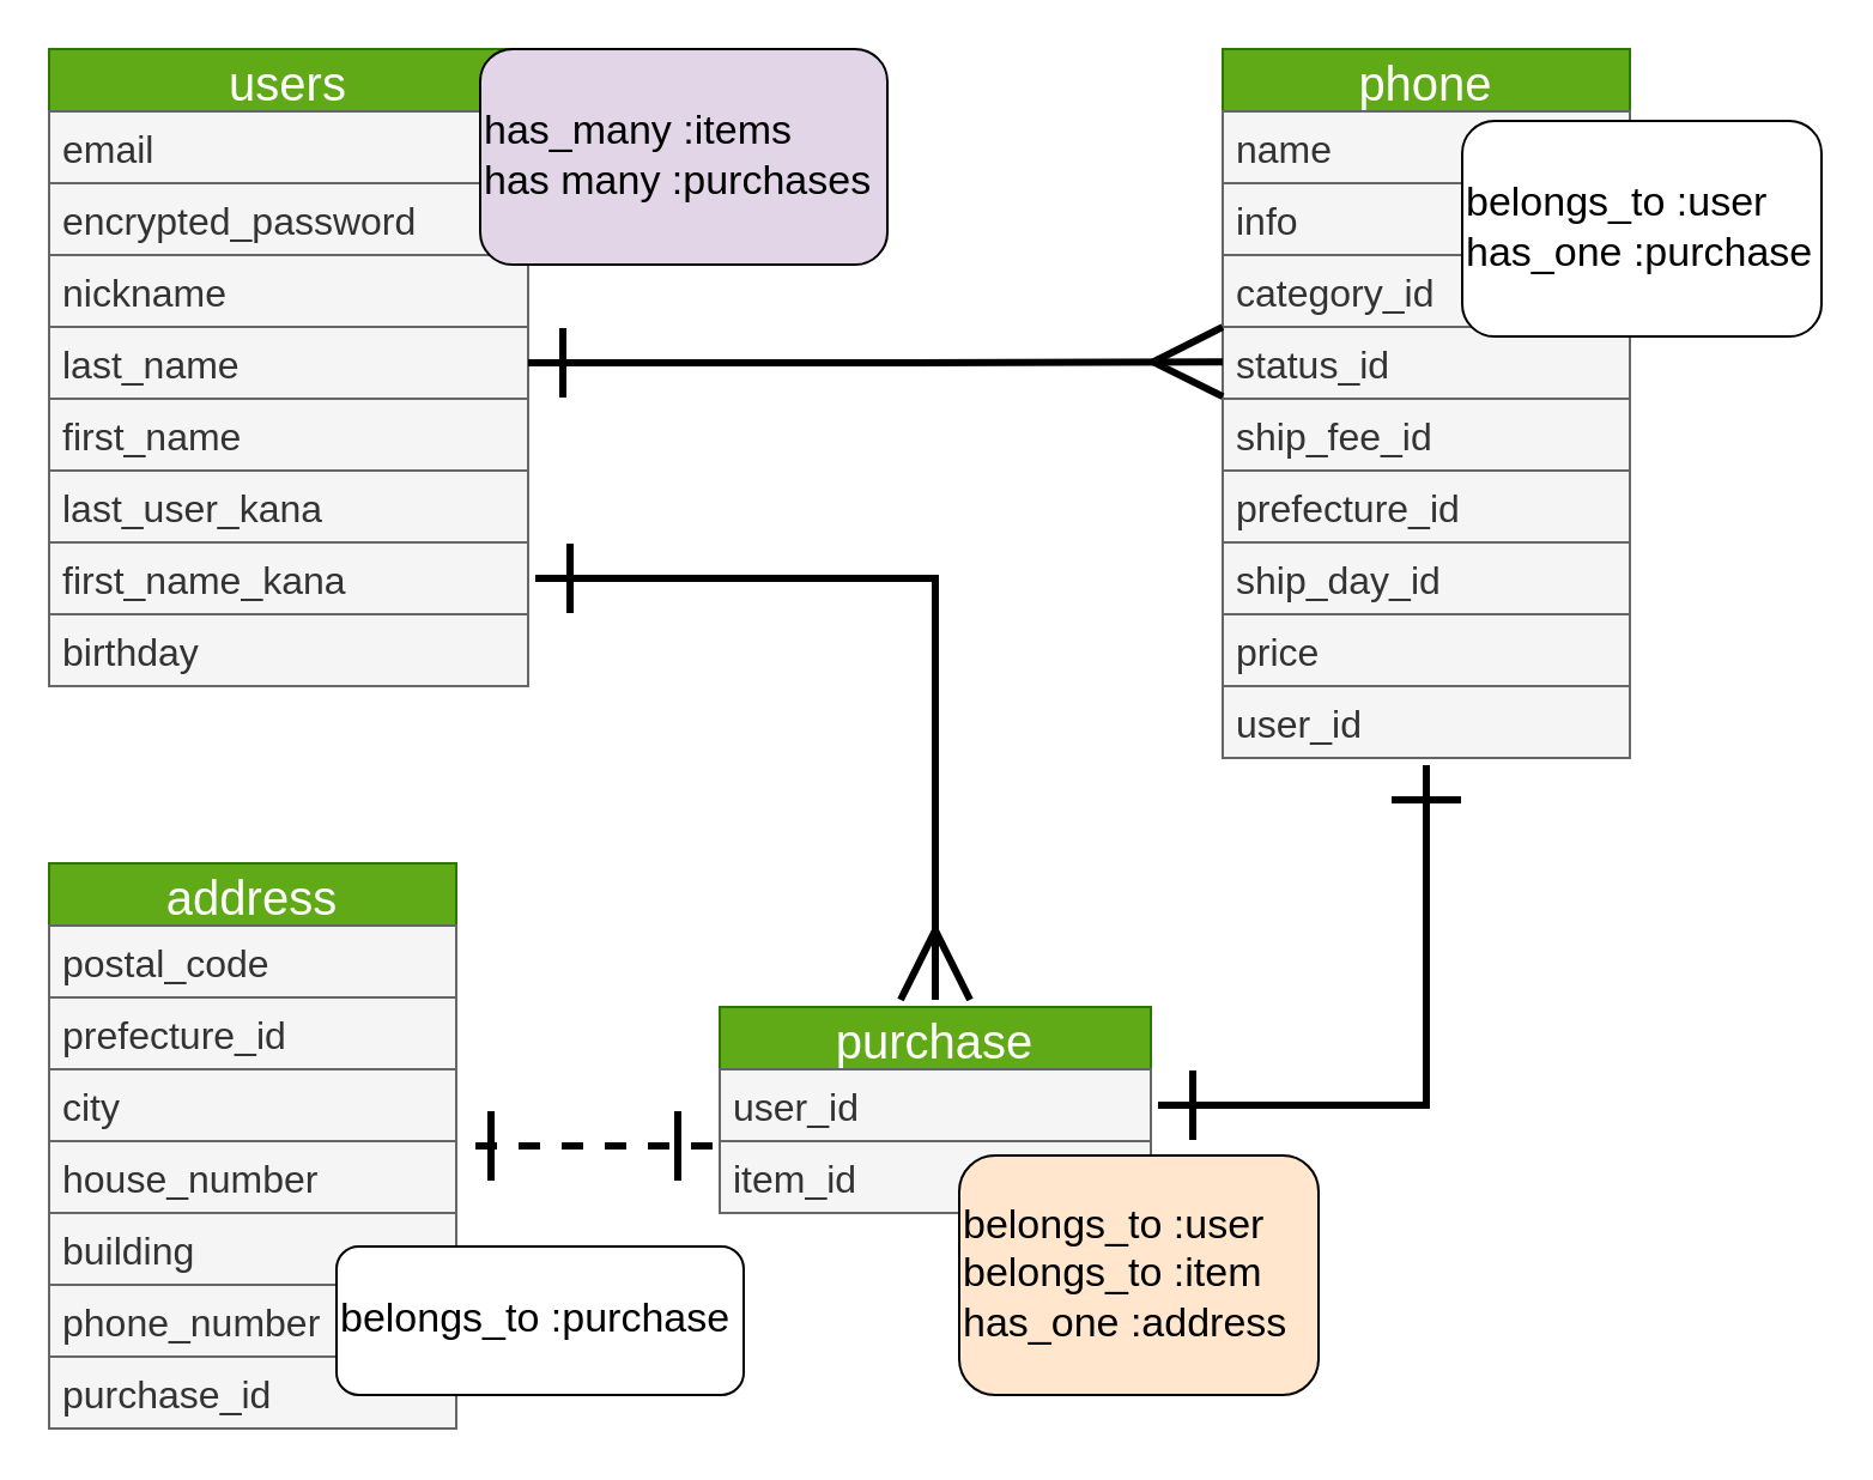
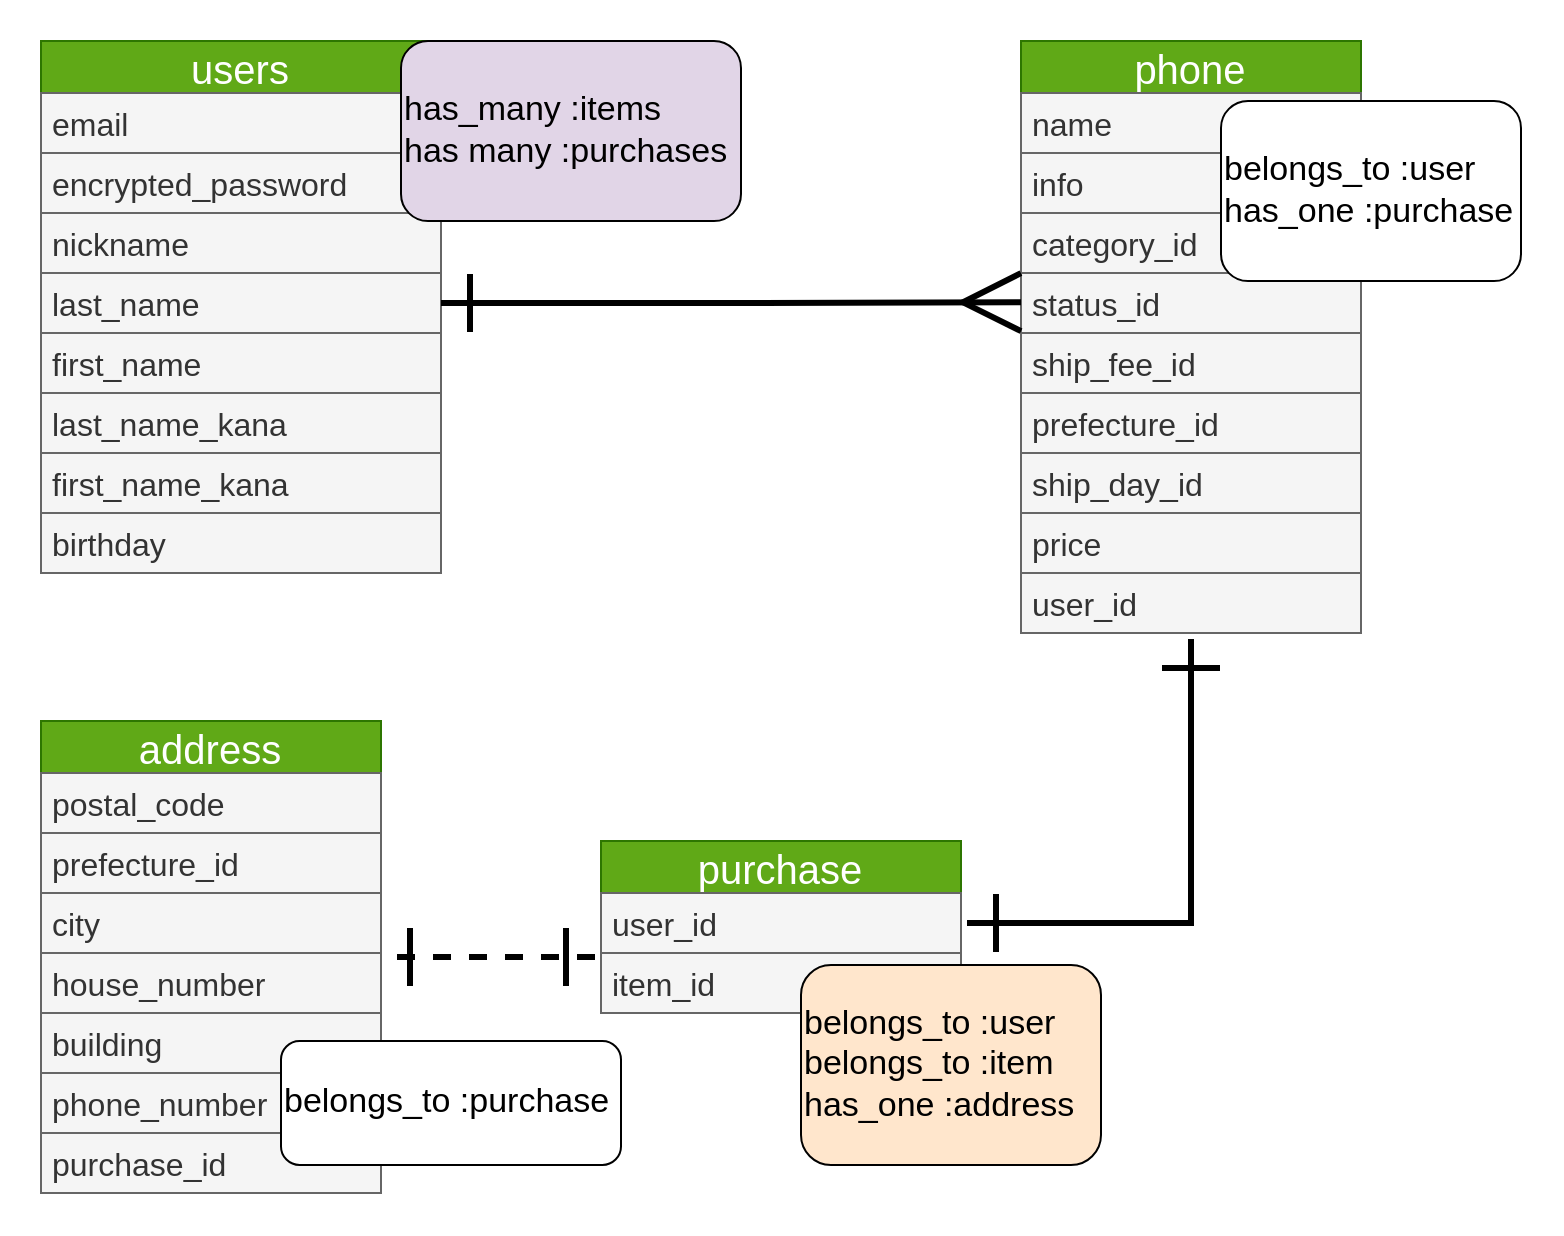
  <mxCell id="0" />
  <mxCell id="1" parent="0" />
  <mxCell id="2" style="edgeStyle=orthogonalEdgeStyle;rounded=0;orthogonalLoop=1;jettySize=auto;html=1;entryX=1;entryY=0.5;entryDx=0;entryDy=0;startArrow=ERone;startFill=0;endArrow=ERone;endFill=0;strokeWidth=3;endSize=25;startSize=25;targetPerimeterSpacing=3;sourcePerimeterSpacing=3;dashed=1;" edge="1" parent="1" source="3" target="27"><mxGeometry relative="1" as="geometry"><Array as="points"><mxPoint x="260" y="478" /><mxPoint x="260" y="478" /></Array></mxGeometry></mxCell>
  <mxCell id="3" value="purchase" style="swimlane;fontStyle=0;childLayout=stackLayout;horizontal=1;startSize=26;horizontalStack=0;resizeParent=1;resizeParentMax=0;resizeLast=0;collapsible=1;marginBottom=0;align=center;fontSize=20;fillColor=#60a917;strokeColor=#2D7600;fontColor=#ffffff;labelBackgroundColor=none;" parent="1" vertex="1"><mxGeometry x="300" y="420" width="180" height="86" as="geometry" /></mxCell>
  <mxCell id="4" value="user_id" style="text;spacingLeft=4;spacingRight=4;overflow=hidden;rotatable=0;points=[[0,0.5],[1,0.5]];portConstraint=eastwest;fontSize=16;labelBackgroundColor=none;fillColor=#f5f5f5;strokeColor=#666666;fontColor=#333333;" parent="3" vertex="1"><mxGeometry y="26" width="180" height="30" as="geometry" /></mxCell>
  <mxCell id="5" value="item_id" style="text;spacingLeft=4;spacingRight=4;overflow=hidden;rotatable=0;points=[[0,0.5],[1,0.5]];portConstraint=eastwest;fontSize=16;labelBackgroundColor=none;fillColor=#f5f5f5;strokeColor=#666666;fontColor=#333333;" parent="3" vertex="1"><mxGeometry y="56" width="180" height="30" as="geometry" /></mxCell>
  <mxCell id="6" value="phone" style="swimlane;fontStyle=0;childLayout=stackLayout;horizontal=1;startSize=26;horizontalStack=0;resizeParent=1;resizeParentMax=0;resizeLast=0;collapsible=1;marginBottom=0;align=center;fontSize=20;fillColor=#60a917;strokeColor=#2D7600;fontColor=#ffffff;" parent="1" vertex="1"><mxGeometry x="510" width="170" height="296" as="geometry" y="20" /></mxCell>
  <mxCell id="7" value="name" style="text;strokeColor=#666666;fillColor=#f5f5f5;spacingLeft=4;spacingRight=4;overflow=hidden;rotatable=0;points=[[0,0.5],[1,0.5]];portConstraint=eastwest;fontSize=16;fontColor=#333333;" parent="6" vertex="1"><mxGeometry y="26" width="170" height="30" as="geometry" /></mxCell>
  <mxCell id="8" value="info" style="text;strokeColor=#666666;fillColor=#f5f5f5;spacingLeft=4;spacingRight=4;overflow=hidden;rotatable=0;points=[[0,0.5],[1,0.5]];portConstraint=eastwest;fontSize=16;fontColor=#333333;" parent="6" vertex="1"><mxGeometry y="56" width="170" height="30" as="geometry" /></mxCell>
  <mxCell id="9" value="category_id" style="text;strokeColor=#666666;fillColor=#f5f5f5;spacingLeft=4;spacingRight=4;overflow=hidden;rotatable=0;points=[[0,0.5],[1,0.5]];portConstraint=eastwest;fontSize=16;fontColor=#333333;" parent="6" vertex="1"><mxGeometry y="86" width="170" height="30" as="geometry" /></mxCell>
  <mxCell id="10" value="status_id" style="text;strokeColor=#666666;fillColor=#f5f5f5;spacingLeft=4;spacingRight=4;overflow=hidden;rotatable=0;points=[[0,0.5],[1,0.5]];portConstraint=eastwest;fontSize=16;fontColor=#333333;" parent="6" vertex="1"><mxGeometry y="116" width="170" height="30" as="geometry" /></mxCell>
  <mxCell id="11" value="ship_fee_id" style="text;strokeColor=#666666;fillColor=#f5f5f5;spacingLeft=4;spacingRight=4;overflow=hidden;rotatable=0;points=[[0,0.5],[1,0.5]];portConstraint=eastwest;fontSize=16;fontColor=#333333;" parent="6" vertex="1"><mxGeometry y="146" width="170" height="30" as="geometry" /></mxCell>
  <mxCell id="12" value="prefecture_id" style="text;strokeColor=#666666;fillColor=#f5f5f5;spacingLeft=4;spacingRight=4;overflow=hidden;rotatable=0;points=[[0,0.5],[1,0.5]];portConstraint=eastwest;fontSize=16;fontColor=#333333;" parent="6" vertex="1"><mxGeometry y="176" width="170" height="30" as="geometry" /></mxCell>
  <mxCell id="13" value="ship_day_id" style="text;strokeColor=#666666;fillColor=#f5f5f5;spacingLeft=4;spacingRight=4;overflow=hidden;rotatable=0;points=[[0,0.5],[1,0.5]];portConstraint=eastwest;fontSize=16;fontColor=#333333;" parent="6" vertex="1"><mxGeometry y="206" width="170" height="30" as="geometry" /></mxCell>
  <mxCell id="14" value="price" style="text;strokeColor=#666666;fillColor=#f5f5f5;spacingLeft=4;spacingRight=4;overflow=hidden;rotatable=0;points=[[0,0.5],[1,0.5]];portConstraint=eastwest;fontSize=16;fontColor=#333333;" parent="6" vertex="1"><mxGeometry y="236" width="170" height="30" as="geometry" /></mxCell>
  <mxCell id="15" value="user_id" style="text;strokeColor=#666666;fillColor=#f5f5f5;spacingLeft=4;spacingRight=4;overflow=hidden;rotatable=0;points=[[0,0.5],[1,0.5]];portConstraint=eastwest;fontSize=16;fontColor=#333333;" parent="6" vertex="1"><mxGeometry y="266" width="170" height="30" as="geometry" /></mxCell>
  <mxCell id="16" value="users" style="swimlane;fontStyle=0;childLayout=stackLayout;horizontal=1;startSize=26;horizontalStack=0;resizeParent=1;resizeParentMax=0;resizeLast=0;collapsible=1;marginBottom=0;align=center;fontSize=20;fillColor=#60a917;strokeColor=#2D7600;fontColor=#ffffff;" parent="1" vertex="1"><mxGeometry x="20" width="200" height="266" as="geometry" y="20" /></mxCell>
  <mxCell id="17" value="email" style="text;strokeColor=#666666;fillColor=#f5f5f5;spacingLeft=4;spacingRight=4;overflow=hidden;rotatable=0;points=[[0,0.5],[1,0.5]];portConstraint=eastwest;fontSize=16;fontColor=#333333;" parent="16" vertex="1"><mxGeometry y="26" width="200" height="30" as="geometry" /></mxCell>
  <mxCell id="18" value="encrypted_password" style="text;strokeColor=#666666;fillColor=#f5f5f5;spacingLeft=4;spacingRight=4;overflow=hidden;rotatable=0;points=[[0,0.5],[1,0.5]];portConstraint=eastwest;fontSize=16;fontColor=#333333;" parent="16" vertex="1"><mxGeometry y="56" width="200" height="30" as="geometry" /></mxCell>
  <mxCell id="19" value="nickname" style="text;strokeColor=#666666;fillColor=#f5f5f5;spacingLeft=4;spacingRight=4;overflow=hidden;rotatable=0;points=[[0,0.5],[1,0.5]];portConstraint=eastwest;fontSize=16;fontColor=#333333;" parent="16" vertex="1"><mxGeometry y="86" width="200" height="30" as="geometry" /></mxCell>
  <mxCell id="20" value="last_name" style="text;strokeColor=#666666;fillColor=#f5f5f5;spacingLeft=4;spacingRight=4;overflow=hidden;rotatable=0;points=[[0,0.5],[1,0.5]];portConstraint=eastwest;fontSize=16;fontColor=#333333;" parent="16" vertex="1"><mxGeometry y="116" width="200" height="30" as="geometry" /></mxCell>
  <mxCell id="21" value="first_name" style="text;strokeColor=#666666;fillColor=#f5f5f5;spacingLeft=4;spacingRight=4;overflow=hidden;rotatable=0;points=[[0,0.5],[1,0.5]];portConstraint=eastwest;fontSize=16;fontColor=#333333;" parent="16" vertex="1"><mxGeometry y="146" width="200" height="30" as="geometry" /></mxCell>
- <mxCell id="22" value="last_user_kana" style="text;strokeColor=#666666;fillColor=#f5f5f5;spacingLeft=4;spacingRight=4;overflow=hidden;rotatable=0;points=[[0,0.5],[1,0.5]];portConstraint=eastwest;fontSize=16;fontColor=#333333;" parent="16" vertex="1"><mxGeometry y="176" width="200" height="30" as="geometry" /></mxCell>
+ <mxCell id="22" value="last_name_kana" style="text;strokeColor=#666666;fillColor=#f5f5f5;spacingLeft=4;spacingRight=4;overflow=hidden;rotatable=0;points=[[0,0.5],[1,0.5]];portConstraint=eastwest;fontSize=16;fontColor=#333333;" parent="16" vertex="1"><mxGeometry y="176" width="200" height="30" as="geometry" /></mxCell>
  <mxCell id="23" value="first_name_kana" style="text;strokeColor=#666666;fillColor=#f5f5f5;spacingLeft=4;spacingRight=4;overflow=hidden;rotatable=0;points=[[0,0.5],[1,0.5]];portConstraint=eastwest;fontSize=16;fontColor=#333333;" parent="16" vertex="1"><mxGeometry y="206" width="200" height="30" as="geometry" /></mxCell>
  <mxCell id="24" value="birthday" style="text;strokeColor=#666666;fillColor=#f5f5f5;spacingLeft=4;spacingRight=4;overflow=hidden;rotatable=0;points=[[0,0.5],[1,0.5]];portConstraint=eastwest;fontSize=16;fontColor=#333333;" parent="16" vertex="1"><mxGeometry y="236" width="200" height="30" as="geometry" /></mxCell>
  <mxCell id="25" value="has_many :items&lt;br style=&quot;font-size: 17px&quot;&gt;has many :purchases" style="rounded=1;whiteSpace=wrap;html=1;align=left;fontSize=17;fillColor=#e1d5e7;" parent="1" vertex="1"><mxGeometry x="200" width="170" height="90" as="geometry" y="20" /></mxCell>
  <mxCell id="26" value="belongs_to :user&lt;br style=&quot;font-size: 17px&quot;&gt;belongs_to :item&lt;br&gt;has_one :address" style="rounded=1;whiteSpace=wrap;html=1;align=left;fontSize=17;fillColor=#ffe6cc;" parent="1" vertex="1"><mxGeometry x="400" y="482" width="150" height="100" as="geometry" /></mxCell>
  <mxCell id="27" value="address" style="swimlane;fontStyle=0;childLayout=stackLayout;horizontal=1;startSize=26;horizontalStack=0;resizeParent=1;resizeParentMax=0;resizeLast=0;collapsible=1;marginBottom=0;align=center;fontSize=20;fillColor=#60a917;strokeColor=#2D7600;fontColor=#ffffff;labelBackgroundColor=none;" vertex="1" parent="1"><mxGeometry x="20" y="360" width="170" height="236" as="geometry" /></mxCell>
  <mxCell id="28" value="postal_code" style="text;spacingLeft=4;spacingRight=4;overflow=hidden;rotatable=0;points=[[0,0.5],[1,0.5]];portConstraint=eastwest;fontSize=16;labelBackgroundColor=none;fillColor=#f5f5f5;strokeColor=#666666;fontColor=#333333;" vertex="1" parent="27"><mxGeometry y="26" width="170" height="30" as="geometry" /></mxCell>
  <mxCell id="29" value="prefecture_id" style="text;spacingLeft=4;spacingRight=4;overflow=hidden;rotatable=0;points=[[0,0.5],[1,0.5]];portConstraint=eastwest;fontSize=16;labelBackgroundColor=none;fillColor=#f5f5f5;strokeColor=#666666;fontColor=#333333;" vertex="1" parent="27"><mxGeometry y="56" width="170" height="30" as="geometry" /></mxCell>
  <mxCell id="30" value="city" style="text;spacingLeft=4;spacingRight=4;overflow=hidden;rotatable=0;points=[[0,0.5],[1,0.5]];portConstraint=eastwest;fontSize=16;labelBackgroundColor=none;fillColor=#f5f5f5;strokeColor=#666666;fontColor=#333333;" vertex="1" parent="27"><mxGeometry y="86" width="170" height="30" as="geometry" /></mxCell>
  <mxCell id="31" value="house_number" style="text;spacingLeft=4;spacingRight=4;overflow=hidden;rotatable=0;points=[[0,0.5],[1,0.5]];portConstraint=eastwest;fontSize=16;labelBackgroundColor=none;fillColor=#f5f5f5;strokeColor=#666666;fontColor=#333333;" vertex="1" parent="27"><mxGeometry y="116" width="170" height="30" as="geometry" /></mxCell>
  <mxCell id="32" value="building" style="text;spacingLeft=4;spacingRight=4;overflow=hidden;rotatable=0;points=[[0,0.5],[1,0.5]];portConstraint=eastwest;fontSize=16;labelBackgroundColor=none;fillColor=#f5f5f5;strokeColor=#666666;fontColor=#333333;" vertex="1" parent="27"><mxGeometry y="146" width="170" height="30" as="geometry" /></mxCell>
  <mxCell id="33" value="phone_number" style="text;spacingLeft=4;spacingRight=4;overflow=hidden;rotatable=0;points=[[0,0.5],[1,0.5]];portConstraint=eastwest;fontSize=16;labelBackgroundColor=none;fillColor=#f5f5f5;strokeColor=#666666;fontColor=#333333;" vertex="1" parent="27"><mxGeometry y="176" width="170" height="30" as="geometry" /></mxCell>
  <mxCell id="34" value="purchase_id" style="text;spacingLeft=4;spacingRight=4;overflow=hidden;rotatable=0;points=[[0,0.5],[1,0.5]];portConstraint=eastwest;fontSize=16;labelBackgroundColor=none;fillColor=#f5f5f5;strokeColor=#666666;fontColor=#333333;" vertex="1" parent="27"><mxGeometry y="206" width="170" height="30" as="geometry" /></mxCell>
  <mxCell id="35" style="edgeStyle=orthogonalEdgeStyle;rounded=0;orthogonalLoop=1;jettySize=auto;html=1;exitX=1;exitY=0.5;exitDx=0;exitDy=0;endArrow=ERmany;endFill=0;startArrow=ERone;startFill=0;strokeWidth=3;endSize=25;startSize=25;targetPerimeterSpacing=3;sourcePerimeterSpacing=3;" edge="1" parent="1" source="20"><mxGeometry relative="1" as="geometry"><mxPoint x="510" y="150.588" as="targetPoint" /></mxGeometry></mxCell>
- <mxCell id="36" style="edgeStyle=orthogonalEdgeStyle;rounded=0;orthogonalLoop=1;jettySize=auto;html=1;startArrow=ERone;startFill=0;endArrow=ERmany;endFill=0;strokeWidth=3;endSize=25;startSize=25;targetPerimeterSpacing=3;sourcePerimeterSpacing=3;" edge="1" parent="1" source="23" target="3"><mxGeometry relative="1" as="geometry" /></mxCell>
  <mxCell id="37" style="edgeStyle=orthogonalEdgeStyle;rounded=0;orthogonalLoop=1;jettySize=auto;html=1;startArrow=ERone;startFill=0;endArrow=ERone;endFill=0;strokeWidth=3;endSize=25;startSize=25;targetPerimeterSpacing=3;sourcePerimeterSpacing=3;" edge="1" parent="1" source="4" target="6"><mxGeometry relative="1" as="geometry" /></mxCell>
  <mxCell id="38" value="belongs_to :user&lt;br style=&quot;font-size: 17px&quot;&gt;has_one :purchase" style="rounded=1;whiteSpace=wrap;html=1;align=left;verticalAlign=middle;fontSize=17;" parent="1" vertex="1"><mxGeometry x="610" y="50" width="150" height="90" as="geometry" /></mxCell>
  <mxCell id="39" value="belongs_to :purchase" style="rounded=1;whiteSpace=wrap;html=1;align=left;fontSize=17;" vertex="1" parent="1"><mxGeometry x="140" y="520" width="170" height="62" as="geometry" /></mxCell>
